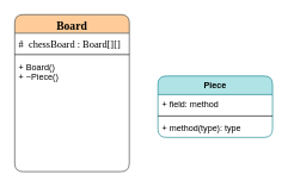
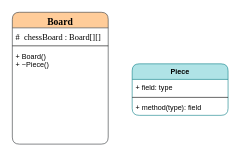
  <mxCell id="0" />
  <mxCell id="1" parent="0" />
  <mxCell id="2" value="Piece" style="swimlane;fontStyle=1;align=center;verticalAlign=top;childLayout=stackLayout;horizontal=1;startSize=26;horizontalStack=0;resizeParent=1;resizeParentMax=0;resizeLast=0;collapsible=1;marginBottom=0;fillColor=#b0e3e6;strokeColor=#0e8088;rounded=1;" parent="1" vertex="1"><mxGeometry x="220" y="106" width="160" height="86" as="geometry" /></mxCell>
- <mxCell id="3" value="+ field: method" style="text;strokeColor=none;fillColor=none;align=left;verticalAlign=top;spacingLeft=4;spacingRight=4;overflow=hidden;rotatable=0;points=[[0,0.5],[1,0.5]];portConstraint=eastwest;rounded=1;" parent="2" vertex="1"><mxGeometry y="26" width="160" height="26" as="geometry" /></mxCell>
+ <mxCell id="3" value="+ field: type" style="text;strokeColor=none;fillColor=none;align=left;verticalAlign=top;spacingLeft=4;spacingRight=4;overflow=hidden;rotatable=0;points=[[0,0.5],[1,0.5]];portConstraint=eastwest;rounded=1;" parent="2" vertex="1"><mxGeometry y="26" width="160" height="26" as="geometry" /></mxCell>
  <mxCell id="4" value="" style="line;strokeWidth=1;fillColor=none;align=left;verticalAlign=middle;spacingTop=-1;spacingLeft=3;spacingRight=3;rotatable=0;labelPosition=right;points=[];portConstraint=eastwest;rounded=1;" parent="2" vertex="1"><mxGeometry y="52" width="160" height="8" as="geometry" /></mxCell>
- <mxCell id="5" value="+ method(type): type" style="text;strokeColor=none;fillColor=none;align=left;verticalAlign=top;spacingLeft=4;spacingRight=4;overflow=hidden;rotatable=0;points=[[0,0.5],[1,0.5]];portConstraint=eastwest;rounded=1;" parent="2" vertex="1"><mxGeometry y="60" width="160" height="26" as="geometry" /></mxCell>
+ <mxCell id="5" value="+ method(type): field" style="text;strokeColor=none;fillColor=none;align=left;verticalAlign=top;spacingLeft=4;spacingRight=4;overflow=hidden;rotatable=0;points=[[0,0.5],[1,0.5]];portConstraint=eastwest;rounded=1;" parent="2" vertex="1"><mxGeometry y="60" width="160" height="26" as="geometry" /></mxCell>
  <mxCell id="6" value="Board" style="swimlane;fontStyle=1;align=center;verticalAlign=top;childLayout=stackLayout;horizontal=1;startSize=26;horizontalStack=0;resizeParent=1;resizeParentMax=0;resizeLast=0;collapsible=1;marginBottom=0;fillColor=#ffcc99;strokeColor=#36393d;rounded=1;fontFamily=Oswald;fontSource=https%3A%2F%2Ffonts.googleapis.com%2Fcss%3Ffamily%3DOswald;fontSize=16;" vertex="1" parent="1"><mxGeometry x="20" y="20" width="160" height="220" as="geometry" /></mxCell>
  <mxCell id="7" value="#  chessBoard : Board[][]&#10;" style="text;strokeColor=none;fillColor=none;align=left;verticalAlign=top;spacingLeft=4;spacingRight=4;overflow=hidden;rotatable=0;points=[[0,0.5],[1,0.5]];portConstraint=eastwest;rounded=1;fontFamily=Oswald;fontSource=https%3A%2F%2Ffonts.googleapis.com%2Fcss%3Ffamily%3DOswald;fontSize=14;" vertex="1" parent="6"><mxGeometry y="26" width="160" height="26" as="geometry" /></mxCell>
  <mxCell id="8" value="" style="line;strokeWidth=1;fillColor=none;align=left;verticalAlign=middle;spacingTop=-1;spacingLeft=3;spacingRight=3;rotatable=0;labelPosition=right;points=[];portConstraint=eastwest;rounded=1;" vertex="1" parent="6"><mxGeometry y="52" width="160" height="8" as="geometry" /></mxCell>
  <mxCell id="9" value="+ Board()&#10;+ ~Piece()&#10;" style="text;strokeColor=none;fillColor=none;align=left;verticalAlign=top;spacingLeft=4;spacingRight=4;overflow=hidden;rotatable=0;points=[[0,0.5],[1,0.5]];portConstraint=eastwest;rounded=1;" vertex="1" parent="6"><mxGeometry y="60" width="160" height="160" as="geometry" /></mxCell>
